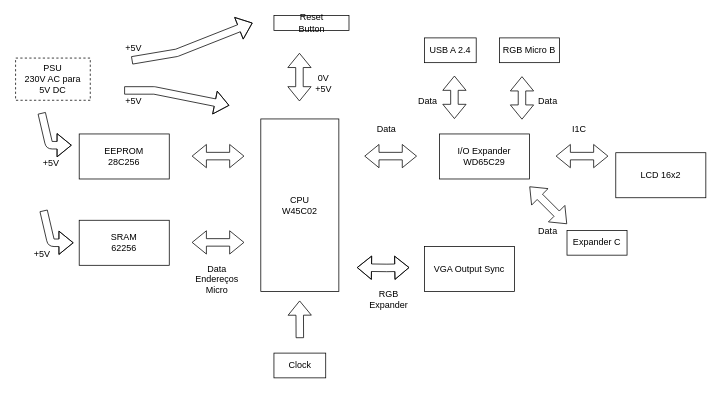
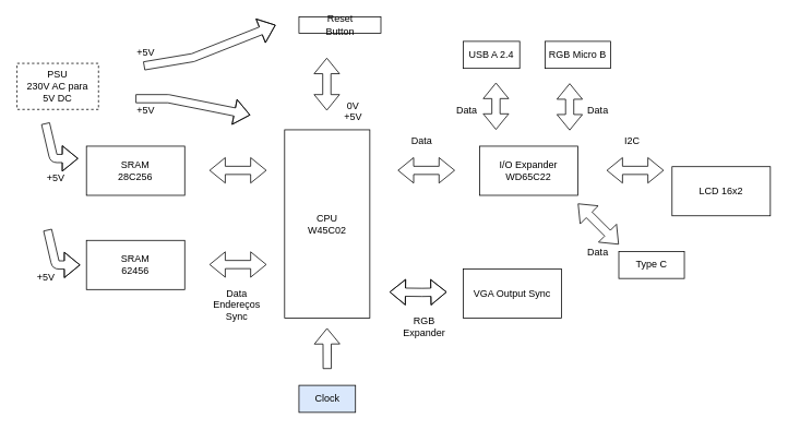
  <mxCell id="0" />
  <mxCell id="1" parent="0" />
  <mxCell id="2" value="CPU&lt;br&gt;W45C02" style="rounded=0;whiteSpace=wrap;html=1;" parent="1" vertex="1"><mxGeometry x="347" y="158" width="104" height="230" as="geometry" /></mxCell>
  <mxCell id="3" value="" style="shape=flexArrow;endArrow=classic;startArrow=classic;html=1;" parent="1" edge="1"><mxGeometry width="50" height="50" relative="1" as="geometry"><mxPoint x="255" y="207.5" as="sourcePoint" /><mxPoint x="325" y="207.5" as="targetPoint" /></mxGeometry></mxCell>
- <mxCell id="4" value="EEPROM&lt;br&gt;28C256" style="rounded=0;whiteSpace=wrap;html=1;" parent="1" vertex="1"><mxGeometry x="105" y="178" width="120" height="60" as="geometry" /></mxCell>
+ <mxCell id="4" value="SRAM&lt;br&gt;28C256" style="rounded=0;whiteSpace=wrap;html=1;" parent="1" vertex="1"><mxGeometry x="105" y="178" width="120" height="60" as="geometry" /></mxCell>
  <mxCell id="5" value="" style="shape=flexArrow;endArrow=classic;startArrow=classic;html=1;" parent="1" edge="1"><mxGeometry width="50" height="50" relative="1" as="geometry"><mxPoint x="255" y="322.5" as="sourcePoint" /><mxPoint x="325" y="322.5" as="targetPoint" /></mxGeometry></mxCell>
- <mxCell id="6" value="SRAM&lt;br&gt;62256" style="rounded=0;whiteSpace=wrap;html=1;" parent="1" vertex="1"><mxGeometry x="105" y="293" width="120" height="60" as="geometry" /></mxCell>
- <mxCell id="7" value="&lt;div style=&quot;text-align: center&quot;&gt;&lt;span&gt;&lt;font face=&quot;helvetica&quot;&gt;Data&lt;/font&gt;&lt;/span&gt;&lt;/div&gt;&lt;div style=&quot;text-align: center&quot;&gt;&lt;font face=&quot;helvetica&quot;&gt;Endereços&lt;/font&gt;&lt;/div&gt;&lt;div style=&quot;text-align: center&quot;&gt;&lt;font face=&quot;helvetica&quot;&gt;Micro&lt;/font&gt;&lt;/div&gt;" style="text;whiteSpace=wrap;html=1;" parent="1" vertex="1"><mxGeometry x="257.5" y="344" width="55" height="56" as="geometry" /></mxCell>
+ <mxCell id="6" value="SRAM&lt;br&gt;62456" style="rounded=0;whiteSpace=wrap;html=1;" parent="1" vertex="1"><mxGeometry x="105" y="293" width="120" height="60" as="geometry" /></mxCell>
+ <mxCell id="7" value="&lt;div style=&quot;text-align: center&quot;&gt;&lt;span&gt;&lt;font face=&quot;helvetica&quot;&gt;Data&lt;/font&gt;&lt;/span&gt;&lt;/div&gt;&lt;div style=&quot;text-align: center&quot;&gt;&lt;font face=&quot;helvetica&quot;&gt;Endereços&lt;/font&gt;&lt;/div&gt;&lt;div style=&quot;text-align: center&quot;&gt;&lt;font face=&quot;helvetica&quot;&gt;Sync&lt;/font&gt;&lt;/div&gt;" style="text;whiteSpace=wrap;html=1;" parent="1" vertex="1"><mxGeometry x="257.5" y="344" width="55" height="56" as="geometry" /></mxCell>
  <mxCell id="8" value="" style="shape=flexArrow;endArrow=classic;startArrow=classic;html=1;" parent="1" edge="1"><mxGeometry width="50" height="50" relative="1" as="geometry"><mxPoint x="485" y="207.5" as="sourcePoint" /><mxPoint x="555" y="207.5" as="targetPoint" /></mxGeometry></mxCell>
- <mxCell id="9" value="I/O Expander&lt;br&gt;WD65C29" style="rounded=0;whiteSpace=wrap;html=1;" parent="1" vertex="1"><mxGeometry x="585" y="178" width="120" height="60" as="geometry" /></mxCell>
+ <mxCell id="9" value="I/O Expander&lt;br&gt;WD65C22" style="rounded=0;whiteSpace=wrap;html=1;" parent="1" vertex="1"><mxGeometry x="585" y="178" width="120" height="60" as="geometry" /></mxCell>
  <mxCell id="10" value="&lt;div style=&quot;text-align: center&quot;&gt;&lt;span&gt;&lt;font face=&quot;helvetica&quot;&gt;Data&lt;/font&gt;&lt;/span&gt;&lt;/div&gt;" style="text;whiteSpace=wrap;html=1;" parent="1" vertex="1"><mxGeometry x="500" y="158" width="35" height="26" as="geometry" /></mxCell>
  <mxCell id="11" value="" style="shape=flexArrow;endArrow=classic;startArrow=classic;html=1;" parent="1" edge="1"><mxGeometry width="50" height="50" relative="1" as="geometry"><mxPoint x="740" y="207.5" as="sourcePoint" /><mxPoint x="810" y="207.5" as="targetPoint" /></mxGeometry></mxCell>
  <mxCell id="12" value="LCD 16x2" style="rounded=0;whiteSpace=wrap;html=1;" parent="1" vertex="1"><mxGeometry x="820" y="203" width="120" height="60" as="geometry" /></mxCell>
- <mxCell id="13" value="&lt;div style=&quot;text-align: center&quot;&gt;&lt;span&gt;&lt;font face=&quot;helvetica&quot;&gt;I1C&lt;/font&gt;&lt;/span&gt;&lt;/div&gt;" style="text;whiteSpace=wrap;html=1;" parent="1" vertex="1"><mxGeometry x="760" y="158" width="35" height="26" as="geometry" /></mxCell>
+ <mxCell id="13" value="&lt;div style=&quot;text-align: center&quot;&gt;&lt;span&gt;&lt;font face=&quot;helvetica&quot;&gt;I2C&lt;/font&gt;&lt;/span&gt;&lt;/div&gt;" style="text;whiteSpace=wrap;html=1;" parent="1" vertex="1"><mxGeometry x="760" y="158" width="35" height="26" as="geometry" /></mxCell>
  <mxCell id="14" value="" style="shape=flexArrow;endArrow=classic;startArrow=classic;html=1;" parent="1" edge="1"><mxGeometry width="50" height="50" relative="1" as="geometry"><mxPoint x="475" y="356" as="sourcePoint" /><mxPoint x="545" y="356" as="targetPoint" /><Array as="points"><mxPoint x="515" y="356.5" /></Array></mxGeometry></mxCell>
  <mxCell id="15" value="VGA Output Sync" style="rounded=0;whiteSpace=wrap;html=1;" parent="1" vertex="1"><mxGeometry x="565" y="328" width="120" height="60" as="geometry" /></mxCell>
  <mxCell id="16" value="&lt;div style=&quot;text-align: center&quot;&gt;&lt;span&gt;&lt;font face=&quot;helvetica&quot;&gt;RGB&lt;/font&gt;&lt;/span&gt;&lt;/div&gt;&lt;div style=&quot;text-align: center&quot;&gt;&lt;span&gt;&lt;font face=&quot;helvetica&quot;&gt;Expander&lt;/font&gt;&lt;/span&gt;&lt;/div&gt;" style="text;whiteSpace=wrap;html=1;" parent="1" vertex="1"><mxGeometry x="490" y="377.5" width="35" height="40" as="geometry" /></mxCell>
  <mxCell id="17" value="" style="shape=flexArrow;endArrow=classic;startArrow=classic;html=1;" parent="1" edge="1"><mxGeometry width="50" height="50" relative="1" as="geometry"><mxPoint x="398.5" y="70" as="sourcePoint" /><mxPoint x="398.5" y="134.5" as="targetPoint" /></mxGeometry></mxCell>
  <mxCell id="18" value="Reset&lt;br&gt;Button" style="rounded=0;whiteSpace=wrap;html=1;direction=west;" parent="1" vertex="1"><mxGeometry x="364.5" y="20" width="100" height="20" as="geometry" /></mxCell>
- <mxCell id="19" value="&lt;div style=&quot;text-align: center&quot;&gt;&lt;font face=&quot;helvetica&quot;&gt;0V&lt;/font&gt;&lt;/div&gt;&lt;div style=&quot;text-align: center&quot;&gt;&lt;font face=&quot;helvetica&quot;&gt;+5V&lt;/font&gt;&lt;/div&gt;" style="text;whiteSpace=wrap;html=1;direction=west;" parent="1" vertex="1"><mxGeometry x="418" y="90" width="52" height="30" as="geometry" /></mxCell>
- <mxCell id="20" value="Clock" style="rounded=0;whiteSpace=wrap;html=1;direction=west;" parent="1" vertex="1"><mxGeometry x="364.5" y="470" width="69" height="33" as="geometry" /></mxCell>
+ <mxCell id="19" value="&lt;div style=&quot;text-align: center&quot;&gt;&lt;font face=&quot;helvetica&quot;&gt;0V&lt;/font&gt;&lt;/div&gt;&lt;div style=&quot;text-align: center&quot;&gt;&lt;font face=&quot;helvetica&quot;&gt;+5V&lt;/font&gt;&lt;/div&gt;" style="text;whiteSpace=wrap;html=1;direction=west;" parent="1" vertex="1"><mxGeometry x="418" y="115" width="52" height="30" as="geometry" /></mxCell>
+ <mxCell id="20" value="Clock" style="rounded=0;whiteSpace=wrap;html=1;direction=west;fillColor=#dae8fc;" parent="1" vertex="1"><mxGeometry x="364.5" y="470" width="69" height="33" as="geometry" /></mxCell>
  <mxCell id="21" value="" style="shape=flexArrow;endArrow=classic;html=1;" parent="1" edge="1"><mxGeometry width="50" height="50" relative="1" as="geometry"><mxPoint x="399" y="450" as="sourcePoint" /><mxPoint x="398.76" y="400" as="targetPoint" /></mxGeometry></mxCell>
  <mxCell id="22" value="PSU&lt;br&gt;230V AC para&lt;br&gt;5V DC" style="rounded=0;whiteSpace=wrap;html=1;direction=west;dashed=1;" parent="1" vertex="1"><mxGeometry x="20.25" y="76.88" width="99.5" height="56.25" as="geometry" /></mxCell>
  <mxCell id="23" value="" style="shape=flexArrow;endArrow=classic;html=1;" parent="1" edge="1"><mxGeometry width="50" height="50" relative="1" as="geometry"><mxPoint x="55" y="150" as="sourcePoint" /><mxPoint x="95" y="193" as="targetPoint" /><Array as="points"><mxPoint x="65" y="193" /></Array></mxGeometry></mxCell>
  <mxCell id="24" value="&lt;div style=&quot;text-align: center&quot;&gt;&lt;font face=&quot;helvetica&quot;&gt;+5V&lt;/font&gt;&lt;/div&gt;" style="text;whiteSpace=wrap;html=1;" parent="1" vertex="1"><mxGeometry x="55" y="203" width="30" height="20" as="geometry" /></mxCell>
  <mxCell id="25" value="" style="shape=flexArrow;endArrow=classic;html=1;" parent="1" edge="1"><mxGeometry width="50" height="50" relative="1" as="geometry"><mxPoint x="57.5" y="280" as="sourcePoint" /><mxPoint x="97.5" y="323" as="targetPoint" /><Array as="points"><mxPoint x="67.5" y="323" /></Array></mxGeometry></mxCell>
  <mxCell id="26" value="&lt;div style=&quot;text-align: center&quot;&gt;&lt;font face=&quot;helvetica&quot;&gt;+5V&lt;/font&gt;&lt;/div&gt;" style="text;whiteSpace=wrap;html=1;" parent="1" vertex="1"><mxGeometry x="42.5" y="324" width="30" height="20" as="geometry" /></mxCell>
  <mxCell id="27" value="" style="shape=flexArrow;endArrow=classic;html=1;" parent="1" edge="1"><mxGeometry width="50" height="50" relative="1" as="geometry"><mxPoint x="165" y="120" as="sourcePoint" /><mxPoint x="305" y="140" as="targetPoint" /><Array as="points"><mxPoint x="205" y="120" /></Array></mxGeometry></mxCell>
  <mxCell id="28" value="&lt;div style=&quot;text-align: center&quot;&gt;&lt;font face=&quot;helvetica&quot;&gt;+5V&lt;/font&gt;&lt;/div&gt;" style="text;whiteSpace=wrap;html=1;" parent="1" vertex="1"><mxGeometry x="165" y="120" width="30" height="20" as="geometry" /></mxCell>
  <mxCell id="29" value="" style="shape=flexArrow;endArrow=classic;html=1;" parent="1" edge="1"><mxGeometry width="50" height="50" relative="1" as="geometry"><mxPoint x="175" y="80" as="sourcePoint" /><mxPoint x="336" y="30" as="targetPoint" /><Array as="points"><mxPoint x="235" y="69.88" /></Array></mxGeometry></mxCell>
  <mxCell id="30" value="&lt;div style=&quot;text-align: center&quot;&gt;&lt;font face=&quot;helvetica&quot;&gt;+5V&lt;/font&gt;&lt;/div&gt;" style="text;whiteSpace=wrap;html=1;" parent="1" vertex="1"><mxGeometry x="165" y="50" width="30" height="20" as="geometry" /></mxCell>
  <mxCell id="31" value="" style="shape=flexArrow;endArrow=classic;startArrow=classic;html=1;" edge="1" parent="1"><mxGeometry width="50" height="50" relative="1" as="geometry"><mxPoint x="605" y="158" as="sourcePoint" /><mxPoint x="605" y="100.37" as="targetPoint" /></mxGeometry></mxCell>
  <mxCell id="32" value="&lt;div style=&quot;text-align: center&quot;&gt;&lt;span&gt;&lt;font face=&quot;helvetica&quot;&gt;Data&lt;/font&gt;&lt;/span&gt;&lt;/div&gt;" style="text;whiteSpace=wrap;html=1;" vertex="1" parent="1"><mxGeometry x="555" y="120" width="30" height="20" as="geometry" /></mxCell>
  <mxCell id="33" value="USB A 2.4" style="rounded=0;whiteSpace=wrap;html=1;direction=west;" vertex="1" parent="1"><mxGeometry x="565" y="50" width="69" height="33" as="geometry" /></mxCell>
  <mxCell id="34" value="" style="shape=flexArrow;endArrow=classic;startArrow=classic;html=1;" edge="1" parent="1"><mxGeometry width="50" height="50" relative="1" as="geometry"><mxPoint x="695" y="158.81" as="sourcePoint" /><mxPoint x="695" y="101.18" as="targetPoint" /></mxGeometry></mxCell>
  <mxCell id="35" value="&lt;div style=&quot;text-align: center&quot;&gt;&lt;span&gt;&lt;font face=&quot;helvetica&quot;&gt;Data&lt;/font&gt;&lt;/span&gt;&lt;/div&gt;" style="text;whiteSpace=wrap;html=1;" vertex="1" parent="1"><mxGeometry x="715" y="120" width="30" height="20" as="geometry" /></mxCell>
  <mxCell id="36" value="RGB Micro B" style="rounded=0;whiteSpace=wrap;html=1;direction=west;" vertex="1" parent="1"><mxGeometry x="665" y="50" width="80" height="33" as="geometry" /></mxCell>
  <mxCell id="37" value="" style="shape=flexArrow;endArrow=classic;startArrow=classic;html=1;" edge="1" parent="1"><mxGeometry width="50" height="50" relative="1" as="geometry"><mxPoint x="755" y="298" as="sourcePoint" /><mxPoint x="705" y="248" as="targetPoint" /></mxGeometry></mxCell>
  <mxCell id="38" value="&lt;div style=&quot;text-align: center&quot;&gt;&lt;span&gt;&lt;font face=&quot;helvetica&quot;&gt;Data&lt;/font&gt;&lt;/span&gt;&lt;/div&gt;" style="text;whiteSpace=wrap;html=1;" vertex="1" parent="1"><mxGeometry x="715" y="294" width="30" height="20" as="geometry" /></mxCell>
- <mxCell id="39" value="Expander C" style="rounded=0;whiteSpace=wrap;html=1;direction=west;" vertex="1" parent="1"><mxGeometry x="755" y="306.5" width="80" height="33" as="geometry" /></mxCell>
+ <mxCell id="39" value="Type C" style="rounded=0;whiteSpace=wrap;html=1;direction=west;" vertex="1" parent="1"><mxGeometry x="755" y="306.5" width="80" height="33" as="geometry" /></mxCell>
